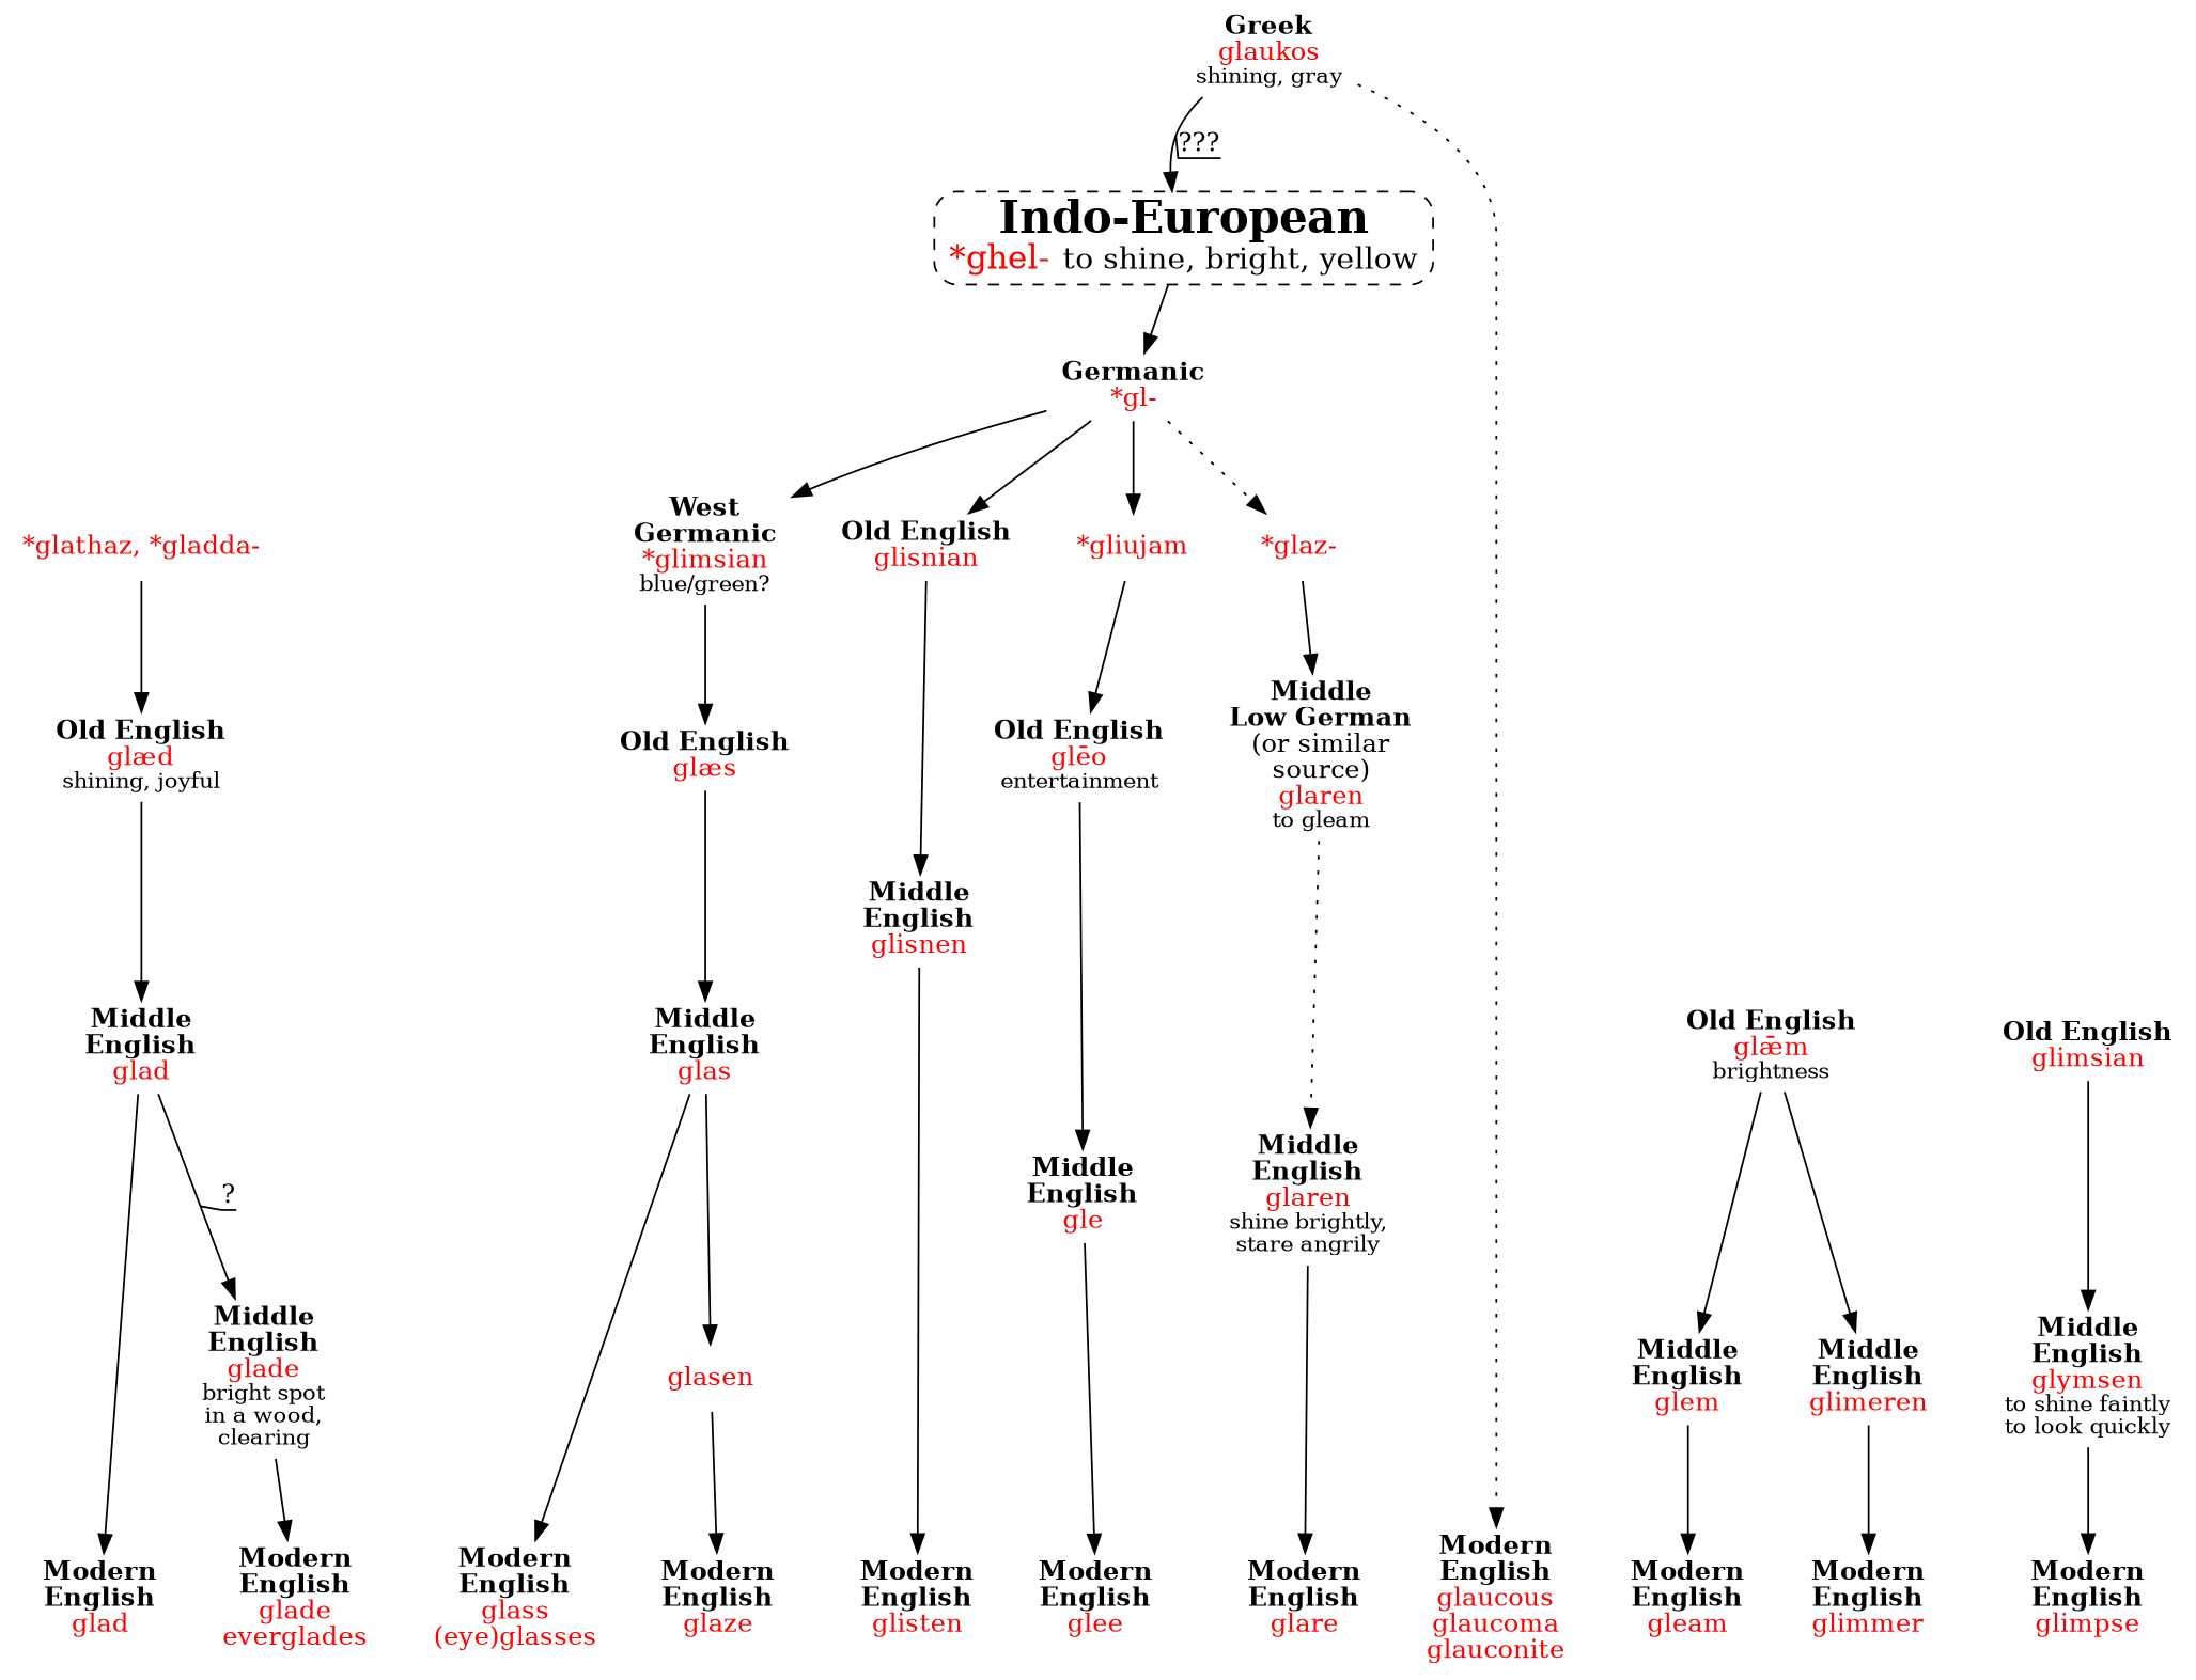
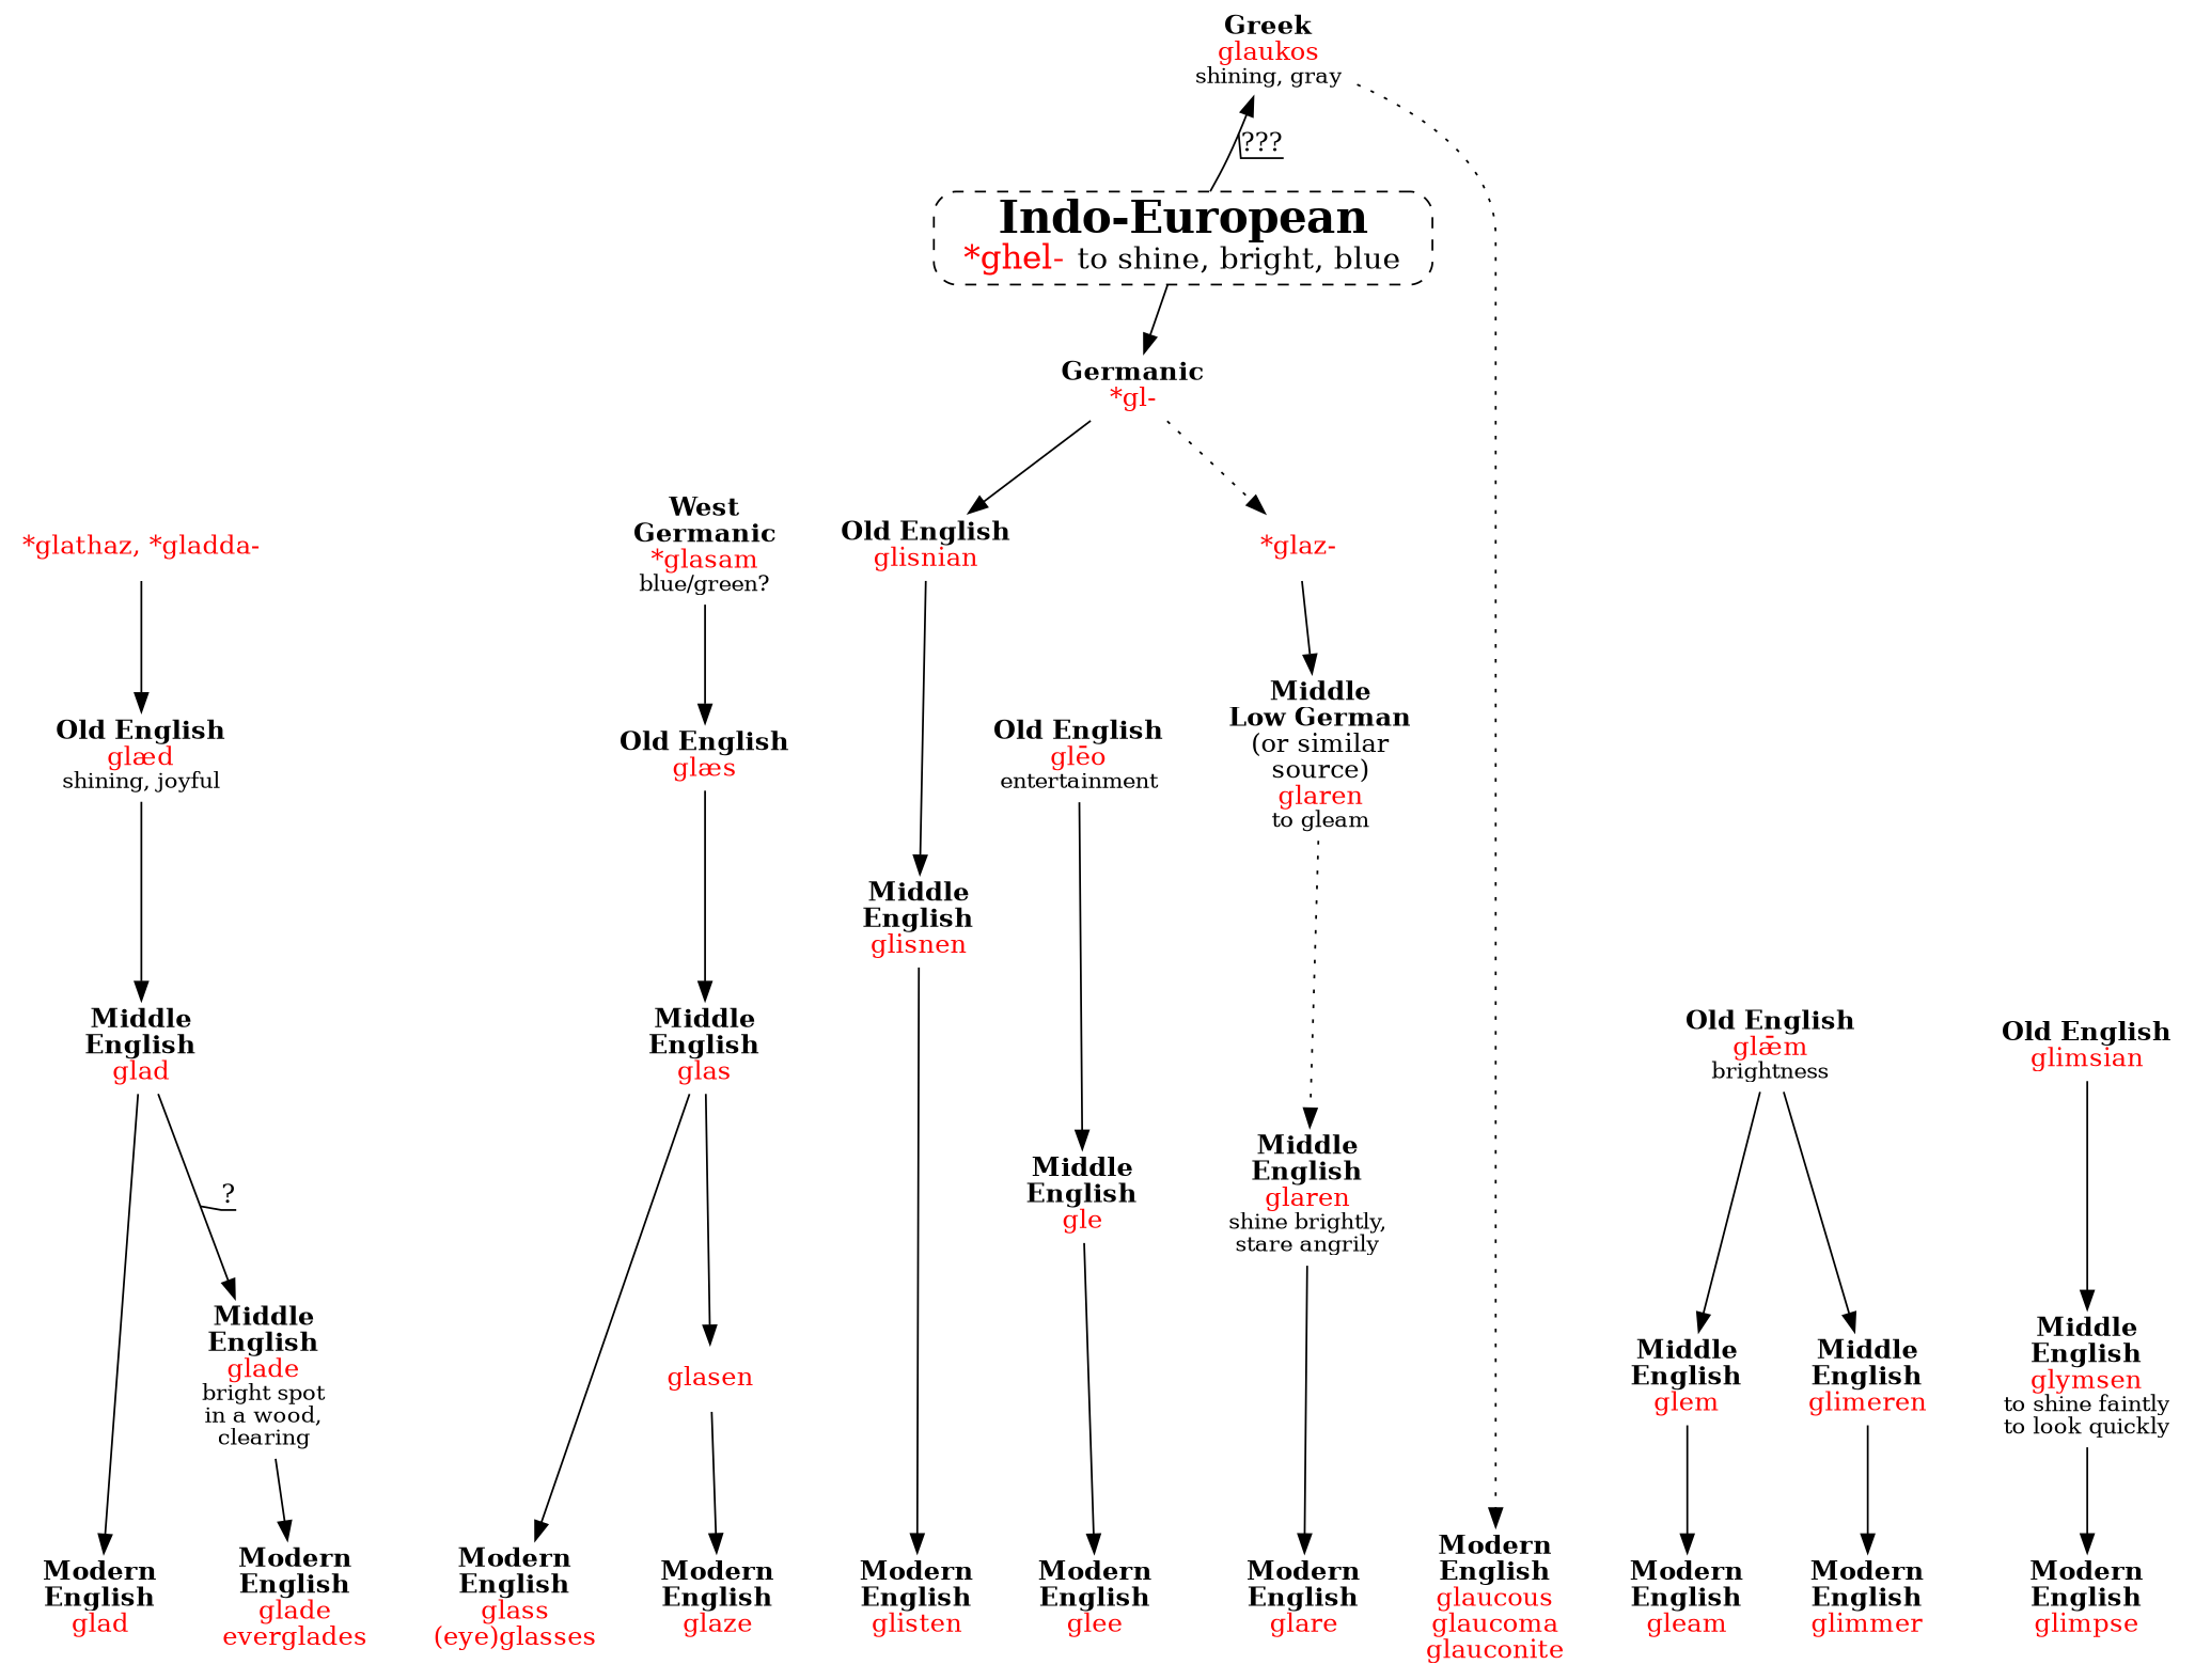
  strict digraph {
    node [shape=none]
    n1 [label=<<b>Modern<br/>English</b><br/><font color="red">glad</font>>]
    n2 [label=<<b>Modern<br/>English</b><br/><font color="red">glade<br/>everglades</font>>]
    n3 [label=<<b>Modern<br/>English</b><br/><font color="red">glass</font><br/><font color="red">(eye)glasses</font>>]
    n4 [label=<<b>Modern<br/>English</b><br/><font color="red">glaze</font>>]
    n5 [label=<<b>Modern<br/>English</b><br/><font color="red">gleam</font>>]
    n6 [label=<<b>Modern<br/>English</b><br/><font color="red">glimmer</font>>]
    n7 [label=<<b>Modern<br/>English</b><br/><font color="red">glimpse</font>>]
    n8 [label=<<b>Modern<br/>English</b><br/><font color="red">glisten</font>>]
    n9 [label=<<b>Modern<br/>English</b><br/><font color="red">glee</font>>]
    n10 [label=<<b>Modern<br/>English</b><br/><font color="red">glare</font>>]
    n11 [label=<<b>Modern<br/>English</b><br/><font color="red">glaucous<br/>glaucoma<br/>glauconite</font>>]
-   n12 [label=<<font point-size="24"><b>Indo-European</b></font><br/><font point-size="18" color="red">*ghel- </font><font point-size="16">to shine, bright, yellow</font>> shape=box style="dashed,rounded"]
+   n12 [label=<<font point-size="24"><b>Indo-European</b></font><br/><font point-size="18" color="red">*ghel- </font><font point-size="16">to shine, bright, blue</font>> shape=box style="dashed,rounded"]
    n13 [label=<<b>Germanic</b><br/><font color="red">*gl-</font>>]
    n14 [label=<<b>Greek</b><br/><font color="red">glaukos</font><br/><font point-size="12">shining, gray</font>>]
-   n15 [label=<<b>West<br/>Germanic</b><br/><font color="red">*glimsian</font><br/><font point-size="12">blue/green?</font>>]
+   n15 [label=<<b>West<br/>Germanic</b><br/><font color="red">*glasam</font><br/><font point-size="12">blue/green?</font>>]
    n16 [label=<<b>Old English</b><br/><font color="red">glisnian</font>>]
-   n17 [label=<<font color="red">*gliujam</font>>]
    n18 [label=<<font color="red">*glaz-</font>>]
    n19 [label=<<font color="red">*glathaz, *gladda-</font>>]
    n20 [label=<<b>Old English</b><br/><font color="red">glæd</font><br/><font point-size="12">shining, joyful</font>>]
    n21 [label=<<b>Old English</b><br/><font color="red">glæs</font>>]
    n22 [label=<<b>Middle<br/>English</b><br/><font color="red">glisnen</font>>]
    n23 [label=<<b>Old English</b><br/><font color="red">glēo</font><br/><font point-size="12">entertainment</font>>]
    n24 [label=<<b>Middle<br/>Low German</b><br/>(or similar<br/>source)<br/><font color="red">glaren</font><br/><font point-size="12">to gleam</font>>]
    n25 [label=<<b>Middle<br/>English</b><br/><font color="red">glad</font>>]
    n26 [label=<<b>Middle<br/>English</b><br/><font color="red">glade</font><br/><font point-size="12">bright spot<br/>in a wood,<br/>clearing</font>>]
    n27 [label=<<b>Middle<br/>English</b><br/><font color="red">glas</font>>]
    n28 [label=<<font color="red">glasen</font>>]
    n29 [label=<<b>Old English</b><br/><font color="red">glǣm</font><br/><font point-size="12">brightness</font>>]
    n30 [label=<<b>Middle<br/>English</b><br/><font color="red">glem</font>>]
    n31 [label=<<b>Middle<br/>English</b><br/><font color="red">glimeren</font>>]
    n32 [label=<<b>Old English</b><br/><font color="red">glimsian</font>>]
    n33 [label=<<b>Middle<br/>English</b><br/><font color="red">glymsen</font><br/><font point-size="12">to shine faintly<br/>to look quickly</font>>]
    n34 [label=<<b>Middle<br/>English</b><br/><font color="red">gle</font>>]
    n35 [label=<<b>Middle<br/>English</b><br/><font color="red">glaren</font><br/><font point-size="12">shine brightly,<br/>stare angrily</font>>]
    subgraph sub_1 {
      rank=sink
      n1
      n2
      n3
      n4
      n5
      n6
      n7
      n8
      n9
      n10
      n11
    }
    n12 -> n13
-   n14 -> n12 [decorate=true label="???"]
-   n13 -> n15
+   n12 -> n14 [decorate=true label="???"]
    n13 -> n16
-   n13 -> n17
    n13 -> n18 [style=dotted]
    n14 -> n11 [style=dotted]
    n15 -> n21
    n16 -> n22
-   n17 -> n23
    n18 -> n24
    n19 -> n20
    n20 -> n25
    n21 -> n27
    n22 -> n8
    n23 -> n34
    n24 -> n35 [style=dotted]
    n25 -> n1
    n25 -> n26 [decorate=true label="?"]
    n26 -> n2
    n27 -> n3
    n27 -> n28
    n28 -> n4
    n29 -> n30
    n29 -> n31
    n30 -> n5
    n31 -> n6
    n32 -> n33
    n33 -> n7
    n34 -> n9
    n35 -> n10
  }
